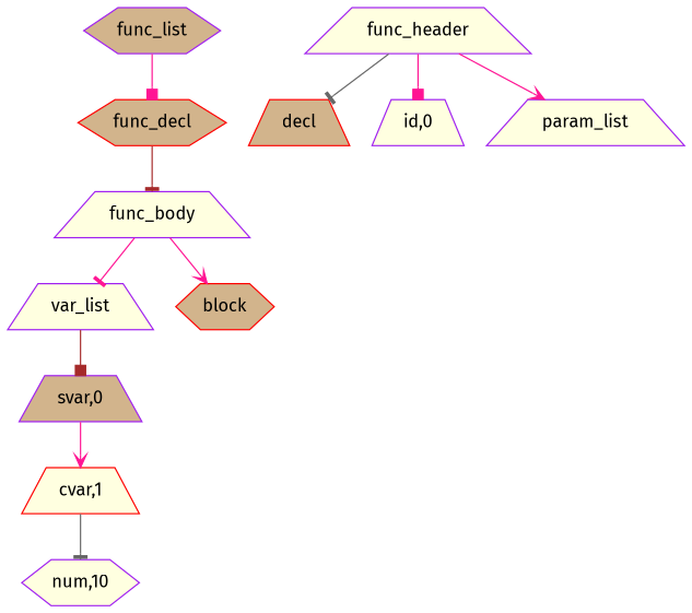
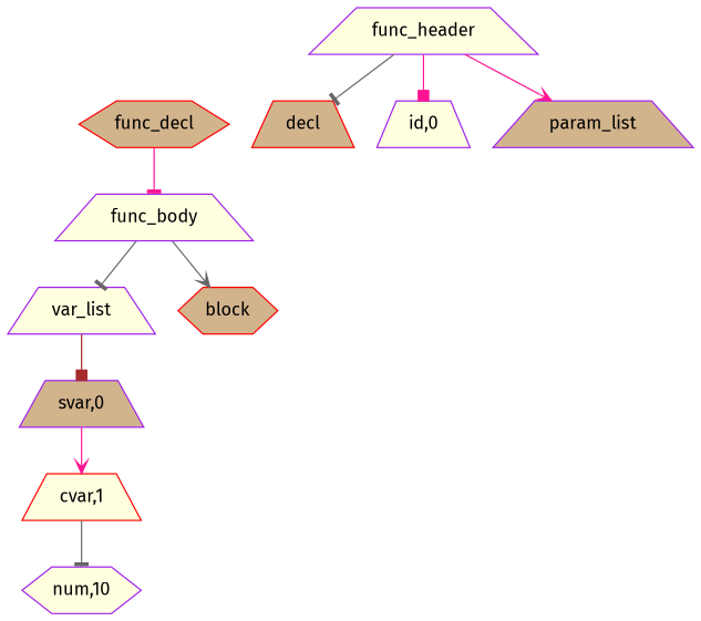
  digraph {
    fontname="Fira Sans"
    ordering=out
    node [color=purple fillcolor=lightyellow fontname="Fira Sans" shape=trapezium style=filled]
    edge [arrowhead=tee color=deeppink fontname="Fira Sans"]
-   n1 [fillcolor=tan label=func_list shape=hexagon]
    n2 [color=red fillcolor=tan label=func_decl shape=hexagon]
    n3 [label=func_body]
    n4 [label=func_header]
    n5 [color=red fillcolor=tan label=decl]
    n6 [label="id,0"]
-   n7 [label=param_list]
+   n7 [fillcolor=tan label=param_list]
    n8 [label=var_list]
    n9 [color=red fillcolor=tan label=block shape=hexagon]
    n10 [fillcolor=tan label="svar,0"]
    n11 [color=red label="cvar,1"]
    n12 [label="num,10" shape=hexagon]
-   n1 -> n2 [arrowhead=box]
-   n2 -> n3 [color=brown]
-   n3 -> n8
-   n3 -> n9 [arrowhead=vee]
+   n2 -> n3
+   n3 -> n8 [color=gray40]
+   n3 -> n9 [arrowhead=vee color=gray40]
    n4 -> n5 [color=gray40]
    n4 -> n6 [arrowhead=box]
    n4 -> n7 [arrowhead=vee]
    n8 -> n10 [arrowhead=box color=brown]
    n10 -> n11 [arrowhead=vee]
    n11 -> n12 [color=gray40]
  }
